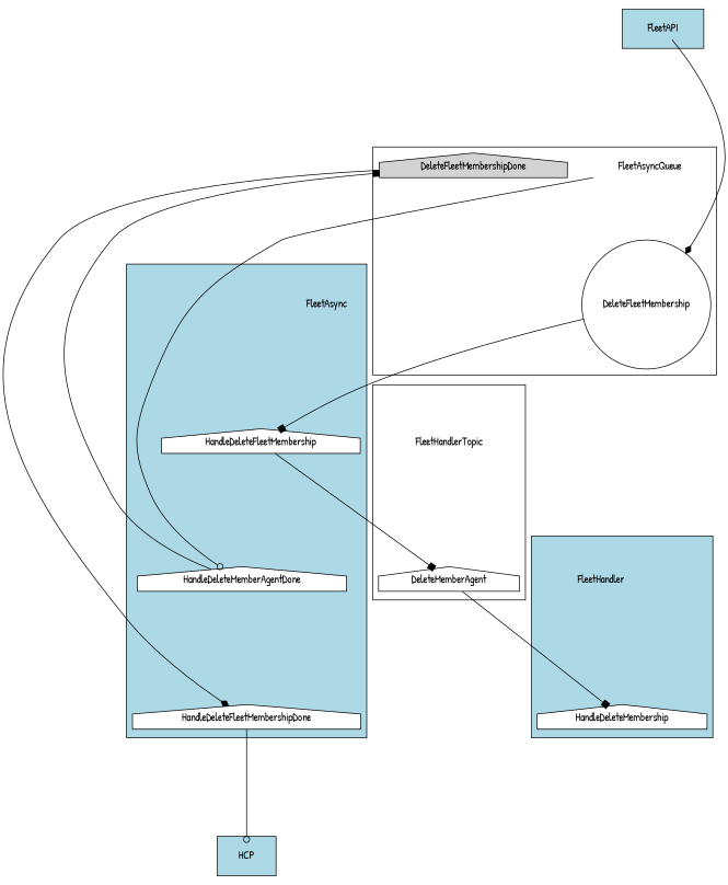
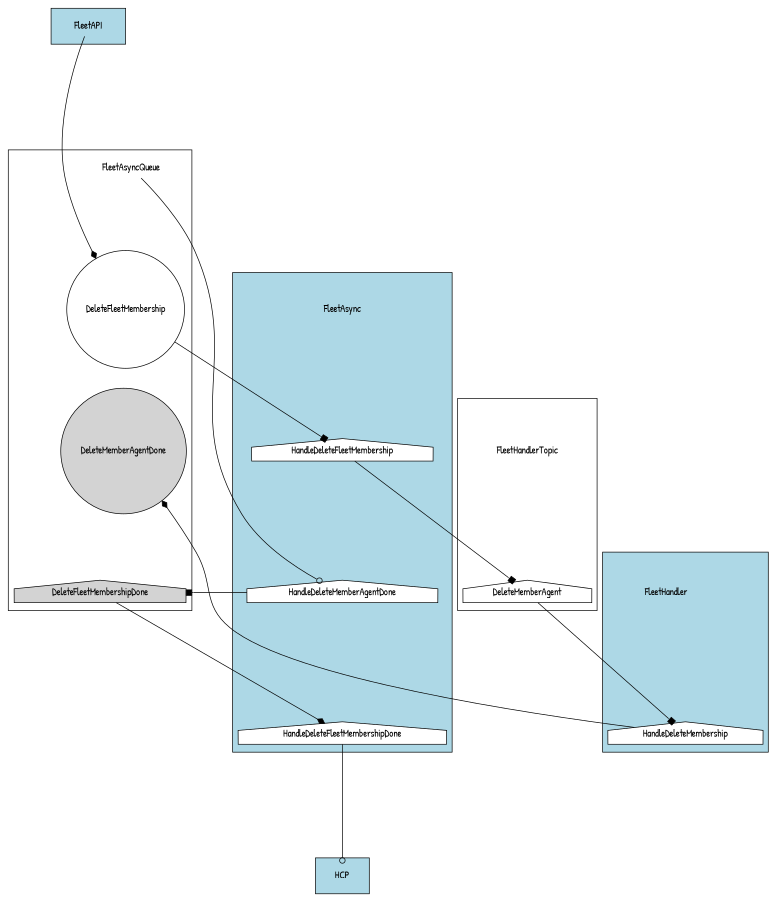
  digraph {
    compound=true
    fontname="Patrick Hand"
    nodesep="0.4 equally"
    ranksep="0.4 equally"
    node [color=black fontname="Patrick Hand" shape=house style=filled]
    edge [fontname="Patrick Hand" style=invis]
    FleetAPI [color=lightblue style=""]
    FleetAsyncQueue [color=white style=""]
    DeleteFleetMembership [fillcolor=white shape=circle]
+   DeleteMemberAgentDone [fillcolor=lightgrey shape=circle]
    DeleteFleetMembershipDone [fillcolor=lightgrey]
    FleetAsync [color=lightblue shape=circle style=""]
    HandleDeleteFleetMembership [fillcolor=white]
    HandleDeleteMemberAgentDone [fillcolor=white]
    HandleDeleteFleetMembershipDone [fillcolor=white]
    FleetHandlerTopic [color=white shape=circle style=""]
    DeleteMemberAgent [fillcolor=white]
    FleetHandler [color=lightblue shape=circle style=""]
    HandleDeleteMembership [fillcolor=white]
    HCP [color=lightblue style=""]
    subgraph cluster_1 {
      fillcolor=lightblue
      style=filled
      FleetAPI
    }
    subgraph cluster_2 {
      FleetAsyncQueue
      DeleteFleetMembership
+     DeleteMemberAgentDone
      DeleteFleetMembershipDone
    }
    subgraph cluster_3 {
      fillcolor=lightblue
      style=filled
      FleetAsync
      HandleDeleteFleetMembership
      HandleDeleteMemberAgentDone
      HandleDeleteFleetMembershipDone
    }
    subgraph cluster_4 {
      FleetHandlerTopic
      DeleteMemberAgent
    }
    subgraph cluster_5 {
      fillcolor=lightblue
      rank=same
      style=filled
      FleetHandler
      HandleDeleteMembership
    }
    subgraph cluster_6 {
      fillcolor=lightblue
      style=filled
      HCP
    }
    FleetAPI -> FleetAsyncQueue
    FleetAPI -> DeleteFleetMembership [arrowhead=diamond style=""]
    FleetAsyncQueue -> DeleteFleetMembership
    FleetAsyncQueue -> FleetAsync
    FleetAsyncQueue -> HandleDeleteMemberAgentDone [arrowhead=odot style=""]
+   DeleteFleetMembership -> DeleteMemberAgentDone
    DeleteFleetMembership -> HandleDeleteFleetMembership [arrowhead=box style=""]
+   DeleteMemberAgentDone -> DeleteFleetMembershipDone
    DeleteFleetMembershipDone -> HandleDeleteFleetMembershipDone [arrowhead=diamond style=""]
    FleetAsync -> HandleDeleteFleetMembership
    FleetAsync -> FleetHandlerTopic
    HandleDeleteFleetMembership -> HandleDeleteMemberAgentDone
    HandleDeleteFleetMembership -> DeleteMemberAgent [arrowhead=box style=""]
    HandleDeleteMemberAgentDone -> DeleteFleetMembershipDone [arrowhead=box style=""]
    HandleDeleteMemberAgentDone -> HandleDeleteFleetMembershipDone
    HandleDeleteFleetMembershipDone -> HCP [arrowhead=odot style=""]
    FleetHandlerTopic -> DeleteMemberAgent
    FleetHandlerTopic -> FleetHandler
    DeleteMemberAgent -> HandleDeleteMembership [arrowhead=box style=""]
    FleetHandler -> HandleDeleteMembership
+   HandleDeleteMembership -> DeleteMemberAgentDone [arrowhead=diamond style=""]
  }
